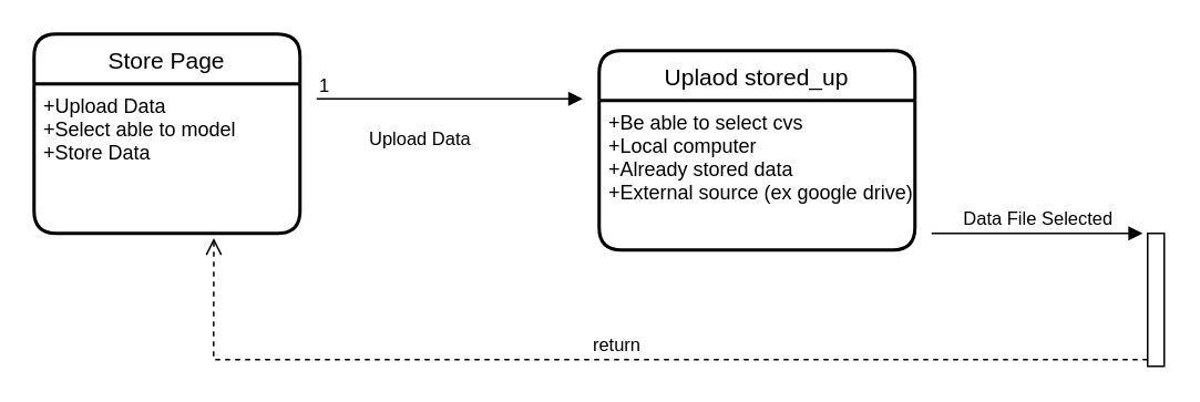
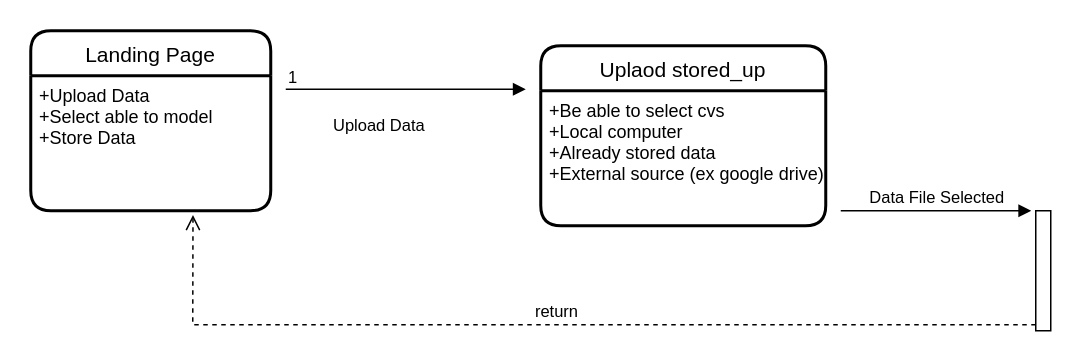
  <mxCell id="0" />
  <mxCell id="1" parent="0" />
- <mxCell id="2" value="Store Page" style="swimlane;childLayout=stackLayout;horizontal=1;startSize=30;horizontalStack=0;rounded=1;fontSize=14;fontStyle=0;strokeWidth=2;resizeParent=0;resizeLast=1;shadow=0;dashed=0;align=center;" vertex="1" parent="1"><mxGeometry x="20" y="20" width="160" height="120" as="geometry" /></mxCell>
+ <mxCell id="2" value="Landing Page" style="swimlane;childLayout=stackLayout;horizontal=1;startSize=30;horizontalStack=0;rounded=1;fontSize=14;fontStyle=0;strokeWidth=2;resizeParent=0;resizeLast=1;shadow=0;dashed=0;align=center;" vertex="1" parent="1"><mxGeometry x="20" y="20" width="160" height="120" as="geometry" /></mxCell>
  <mxCell id="3" value="+Upload Data&#10;+Select able to model&#10;+Store Data" style="align=left;strokeColor=none;fillColor=none;spacingLeft=4;fontSize=12;verticalAlign=top;resizable=0;rotatable=0;part=1;" vertex="1" parent="2"><mxGeometry y="30" width="160" height="90" as="geometry" /></mxCell>
  <mxCell id="4" value="Upload Data" style="endArrow=block;endFill=1;html=1;edgeStyle=orthogonalEdgeStyle;align=left;verticalAlign=top;rounded=0;" edge="1" parent="1"><mxGeometry x="-0.625" y="-11" relative="1" as="geometry"><mxPoint x="190" y="59" as="sourcePoint" /><mxPoint x="350" y="59" as="targetPoint" /><Array as="points"><mxPoint x="280" y="59" /><mxPoint x="280" y="59" /></Array><mxPoint as="offset" /></mxGeometry></mxCell>
  <mxCell id="5" value="1" style="edgeLabel;resizable=0;html=1;align=left;verticalAlign=bottom;" connectable="0" vertex="1" parent="4"><mxGeometry x="-1" relative="1" as="geometry" /></mxCell>
  <mxCell id="6" value="Uplaod stored_up" style="swimlane;childLayout=stackLayout;horizontal=1;startSize=30;horizontalStack=0;rounded=1;fontSize=14;fontStyle=0;strokeWidth=2;resizeParent=0;resizeLast=1;shadow=0;dashed=0;align=center;" vertex="1" parent="1"><mxGeometry x="360" y="30" width="190" height="120" as="geometry" /></mxCell>
  <mxCell id="7" value="+Be able to select cvs  &#10;+Local computer&#10;+Already stored data&#10;+External source (ex google drive)" style="align=left;strokeColor=none;fillColor=none;spacingLeft=4;fontSize=12;verticalAlign=top;resizable=0;rotatable=0;part=1;" vertex="1" parent="6"><mxGeometry y="30" width="190" height="90" as="geometry" /></mxCell>
  <mxCell id="8" value="" style="html=1;points=[];perimeter=orthogonalPerimeter;" vertex="1" parent="1"><mxGeometry x="690" y="140" width="10" height="80" as="geometry" /></mxCell>
  <mxCell id="9" value="Data File Selected" style="html=1;verticalAlign=bottom;endArrow=block;entryX=-0.3;entryY=0;rounded=0;entryDx=0;entryDy=0;entryPerimeter=0;" edge="1" target="8" parent="1"><mxGeometry relative="1" as="geometry"><mxPoint x="560" y="140" as="sourcePoint" /></mxGeometry></mxCell>
  <mxCell id="10" value="return&amp;nbsp;" style="html=1;verticalAlign=bottom;endArrow=open;dashed=1;endSize=8;exitX=0;exitY=0.95;rounded=0;entryX=0.676;entryY=1.031;entryDx=0;entryDy=0;entryPerimeter=0;" edge="1" source="8" parent="1" target="3"><mxGeometry relative="1" as="geometry"><mxPoint x="120" y="216" as="targetPoint" /><Array as="points"><mxPoint x="290" y="216" /><mxPoint x="128" y="216" /></Array></mxGeometry></mxCell>
